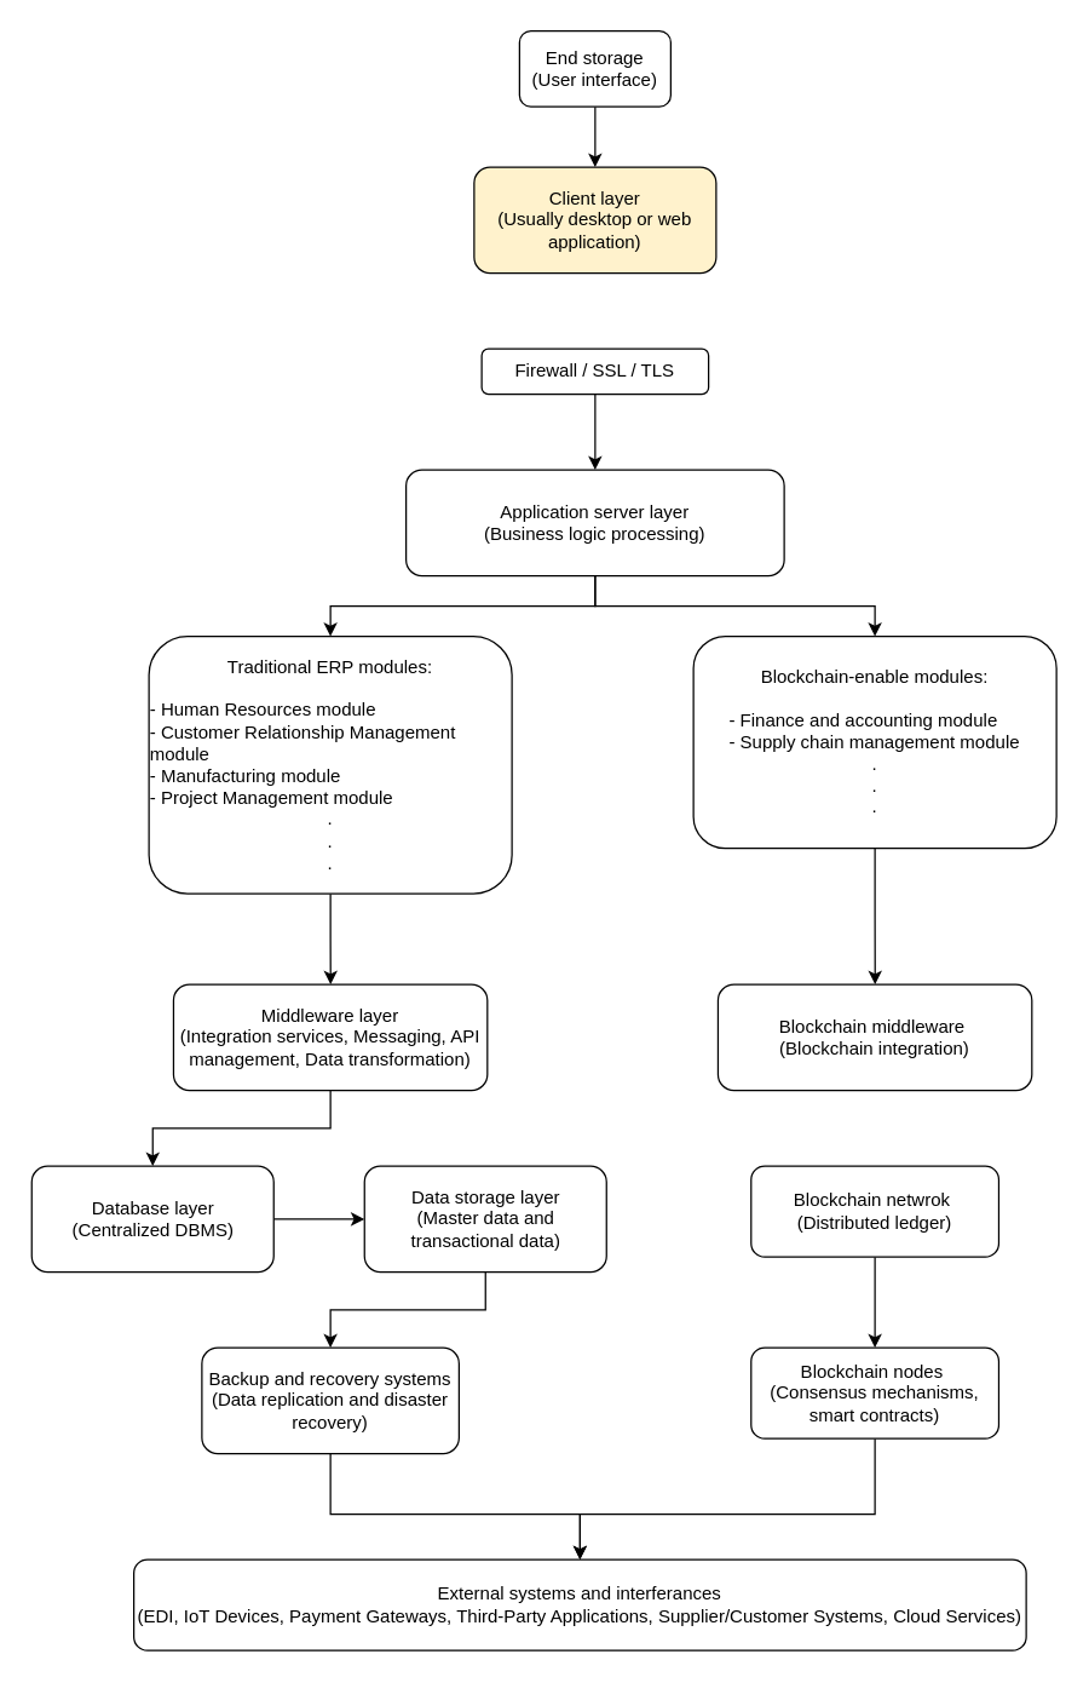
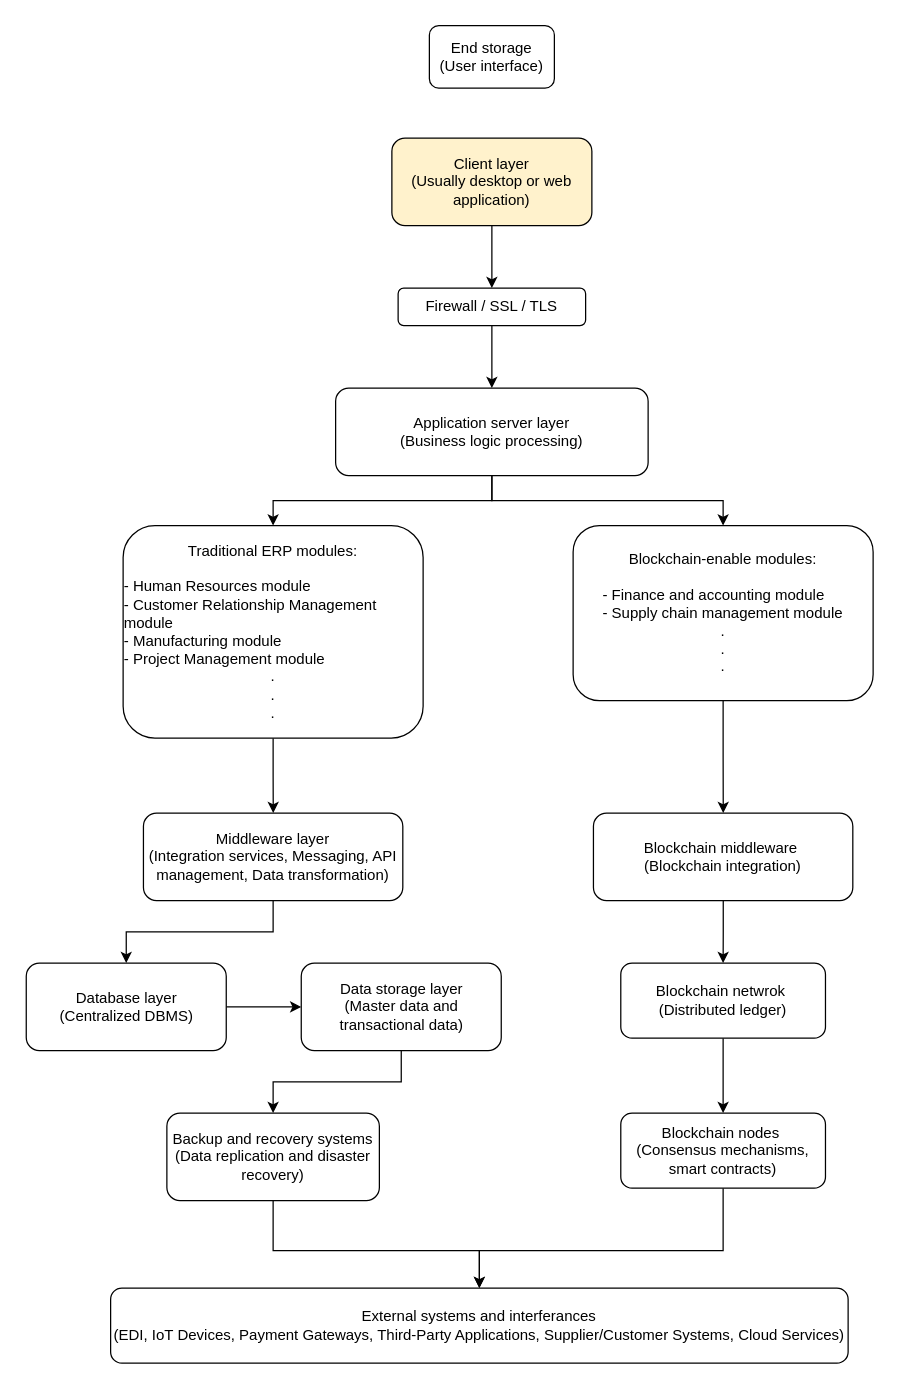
  <mxCell id="0" />
  <mxCell id="1" parent="0" />
- <mxCell id="2" style="edgeStyle=orthogonalEdgeStyle;rounded=0;orthogonalLoop=1;jettySize=auto;html=1;exitX=0.5;exitY=1;exitDx=0;exitDy=0;entryX=0.5;entryY=0;entryDx=0;entryDy=0;" edge="1" parent="1" source="3" target="5"><mxGeometry relative="1" as="geometry" /></mxCell>
  <mxCell id="3" value="End storage&lt;br&gt;(User interface)" style="rounded=1;whiteSpace=wrap;html=1;" vertex="1" parent="1"><mxGeometry x="343" y="20" width="100" height="50" as="geometry" /></mxCell>
+ <mxCell id="4" style="edgeStyle=orthogonalEdgeStyle;rounded=0;orthogonalLoop=1;jettySize=auto;html=1;exitX=0.5;exitY=1;exitDx=0;exitDy=0;entryX=0.5;entryY=0;entryDx=0;entryDy=0;" edge="1" parent="1" source="5" target="7"><mxGeometry relative="1" as="geometry" /></mxCell>
  <mxCell id="5" value="Client layer&lt;div&gt;(Usually desktop or web application)&lt;/div&gt;" style="rounded=1;whiteSpace=wrap;html=1;fillColor=#fff2cc;" vertex="1" parent="1"><mxGeometry x="313" y="110" width="160" height="70" as="geometry" /></mxCell>
  <mxCell id="6" value="" style="edgeStyle=orthogonalEdgeStyle;rounded=0;orthogonalLoop=1;jettySize=auto;html=1;" edge="1" parent="1" source="7" target="10"><mxGeometry relative="1" as="geometry" /></mxCell>
  <mxCell id="7" value="Firewall / SSL / TLS" style="rounded=1;whiteSpace=wrap;html=1;" vertex="1" parent="1"><mxGeometry x="318" y="230" width="150" height="30" as="geometry" /></mxCell>
  <mxCell id="8" style="edgeStyle=orthogonalEdgeStyle;rounded=0;orthogonalLoop=1;jettySize=auto;html=1;exitX=0.5;exitY=1;exitDx=0;exitDy=0;entryX=0.5;entryY=0;entryDx=0;entryDy=0;" edge="1" parent="1" source="10" target="12"><mxGeometry relative="1" as="geometry" /></mxCell>
  <mxCell id="9" style="edgeStyle=orthogonalEdgeStyle;rounded=0;orthogonalLoop=1;jettySize=auto;html=1;exitX=0.5;exitY=1;exitDx=0;exitDy=0;entryX=0.5;entryY=0;entryDx=0;entryDy=0;" edge="1" parent="1" source="10" target="14"><mxGeometry relative="1" as="geometry" /></mxCell>
  <mxCell id="10" value="Application server layer&lt;div&gt;(Business logic processing)&lt;/div&gt;" style="rounded=1;whiteSpace=wrap;html=1;" vertex="1" parent="1"><mxGeometry x="268" y="310" width="250" height="70" as="geometry" /></mxCell>
  <mxCell id="11" value="" style="edgeStyle=orthogonalEdgeStyle;rounded=0;orthogonalLoop=1;jettySize=auto;html=1;" edge="1" parent="1" source="12" target="16"><mxGeometry relative="1" as="geometry" /></mxCell>
  <mxCell id="12" value="Traditional ERP modules:&lt;div&gt;&lt;br&gt;&lt;div style=&quot;text-align: left;&quot;&gt;- Human Resources module&lt;/div&gt;&lt;div style=&quot;text-align: left;&quot;&gt;- Customer Relationship Management module&lt;/div&gt;&lt;div style=&quot;text-align: left;&quot;&gt;- Manufacturing module&lt;/div&gt;&lt;/div&gt;&lt;div style=&quot;text-align: left;&quot;&gt;- Project Management module&lt;/div&gt;&lt;div style=&quot;&quot;&gt;.&lt;/div&gt;&lt;div style=&quot;&quot;&gt;.&lt;/div&gt;&lt;div style=&quot;&quot;&gt;.&lt;/div&gt;" style="rounded=1;whiteSpace=wrap;html=1;" vertex="1" parent="1"><mxGeometry x="98" y="420" width="240" height="170" as="geometry" /></mxCell>
  <mxCell id="13" value="" style="edgeStyle=orthogonalEdgeStyle;rounded=0;orthogonalLoop=1;jettySize=auto;html=1;" edge="1" parent="1" source="14" target="25"><mxGeometry relative="1" as="geometry" /></mxCell>
  <mxCell id="14" value="Blockchain-enable modules:&lt;div&gt;&lt;br&gt;&lt;div style=&quot;text-align: left;&quot;&gt;- Finance and accounting module&lt;/div&gt;&lt;div style=&quot;text-align: left;&quot;&gt;- Supply chain management module&lt;/div&gt;&lt;/div&gt;&lt;div style=&quot;&quot;&gt;.&lt;/div&gt;&lt;div style=&quot;&quot;&gt;.&lt;/div&gt;&lt;div style=&quot;&quot;&gt;.&lt;/div&gt;" style="rounded=1;whiteSpace=wrap;html=1;" vertex="1" parent="1"><mxGeometry x="458" y="420" width="240" height="140" as="geometry" /></mxCell>
  <mxCell id="15" style="edgeStyle=orthogonalEdgeStyle;rounded=0;orthogonalLoop=1;jettySize=auto;html=1;exitX=0.5;exitY=1;exitDx=0;exitDy=0;entryX=0.5;entryY=0;entryDx=0;entryDy=0;" edge="1" parent="1" source="16" target="18"><mxGeometry relative="1" as="geometry" /></mxCell>
  <mxCell id="16" value="&lt;div&gt;Middleware layer&lt;/div&gt;&lt;div&gt;(Integration services, Messaging, API management, Data transformation)&lt;/div&gt;" style="rounded=1;whiteSpace=wrap;html=1;" vertex="1" parent="1"><mxGeometry x="114.25" y="650" width="207.5" height="70" as="geometry" /></mxCell>
  <mxCell id="17" value="" style="edgeStyle=orthogonalEdgeStyle;rounded=0;orthogonalLoop=1;jettySize=auto;html=1;" edge="1" parent="1" source="18" target="20"><mxGeometry relative="1" as="geometry" /></mxCell>
  <mxCell id="18" value="Database layer&lt;div&gt;(Centralized DBMS)&lt;/div&gt;" style="rounded=1;whiteSpace=wrap;html=1;" vertex="1" parent="1"><mxGeometry x="20.5" y="770" width="160" height="70" as="geometry" /></mxCell>
  <mxCell id="19" value="" style="edgeStyle=orthogonalEdgeStyle;rounded=0;orthogonalLoop=1;jettySize=auto;html=1;" edge="1" parent="1" source="20" target="22"><mxGeometry relative="1" as="geometry" /></mxCell>
  <mxCell id="20" value="Data storage layer&lt;div&gt;(Master data and transactional data)&lt;/div&gt;" style="rounded=1;whiteSpace=wrap;html=1;" vertex="1" parent="1"><mxGeometry x="240.5" y="770" width="160" height="70" as="geometry" /></mxCell>
  <mxCell id="21" value="" style="edgeStyle=orthogonalEdgeStyle;rounded=0;orthogonalLoop=1;jettySize=auto;html=1;" edge="1" parent="1" source="22" target="23"><mxGeometry relative="1" as="geometry"><Array as="points"><mxPoint x="218" y="1000" /><mxPoint x="383" y="1000" /></Array></mxGeometry></mxCell>
  <mxCell id="22" value="Backup and recovery systems&lt;div&gt;(Data replication and disaster recovery)&lt;/div&gt;" style="rounded=1;whiteSpace=wrap;html=1;" vertex="1" parent="1"><mxGeometry x="133" y="890" width="170" height="70" as="geometry" /></mxCell>
  <mxCell id="23" value="External systems and interferances&lt;div&gt;(EDI, IoT Devices, Payment Gateways, Third-Party Applications,&amp;nbsp;Supplier/Customer Systems, Cloud Services)&lt;/div&gt;" style="rounded=1;whiteSpace=wrap;html=1;" vertex="1" parent="1"><mxGeometry x="88" y="1030" width="590" height="60" as="geometry" /></mxCell>
+ <mxCell id="24" value="" style="edgeStyle=orthogonalEdgeStyle;rounded=0;orthogonalLoop=1;jettySize=auto;html=1;" edge="1" parent="1" source="25" target="27"><mxGeometry relative="1" as="geometry" /></mxCell>
  <mxCell id="25" value="&lt;div&gt;Blockchain middleware&amp;nbsp;&lt;/div&gt;&lt;div&gt;(Blockchain integration)&lt;/div&gt;" style="rounded=1;whiteSpace=wrap;html=1;align=center;" vertex="1" parent="1"><mxGeometry x="474.25" y="650" width="207.5" height="70" as="geometry" /></mxCell>
  <mxCell id="26" value="" style="edgeStyle=orthogonalEdgeStyle;rounded=0;orthogonalLoop=1;jettySize=auto;html=1;" edge="1" parent="1" source="27" target="29"><mxGeometry relative="1" as="geometry" /></mxCell>
  <mxCell id="27" value="&lt;div&gt;Blockchain netwrok&amp;nbsp;&lt;/div&gt;&lt;div&gt;(Distributed ledger)&lt;/div&gt;" style="rounded=1;whiteSpace=wrap;html=1;align=center;" vertex="1" parent="1"><mxGeometry x="496.13" y="770" width="163.75" height="60" as="geometry" /></mxCell>
  <mxCell id="28" value="" style="edgeStyle=orthogonalEdgeStyle;rounded=0;orthogonalLoop=1;jettySize=auto;html=1;" edge="1" parent="1" source="29" target="23"><mxGeometry relative="1" as="geometry"><Array as="points"><mxPoint x="578" y="1000" /><mxPoint x="383" y="1000" /></Array></mxGeometry></mxCell>
  <mxCell id="29" value="&lt;div&gt;Blockchain nodes&amp;nbsp;&lt;/div&gt;&lt;div&gt;(Consensus mechanisms, smart contracts)&lt;/div&gt;" style="rounded=1;whiteSpace=wrap;html=1;align=center;" vertex="1" parent="1"><mxGeometry x="496.13" y="890" width="163.75" height="60" as="geometry" /></mxCell>
